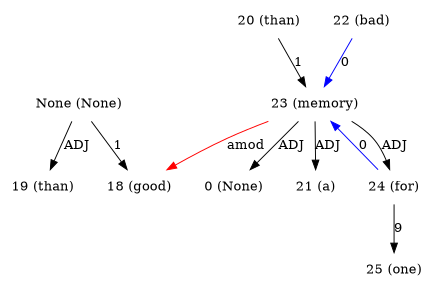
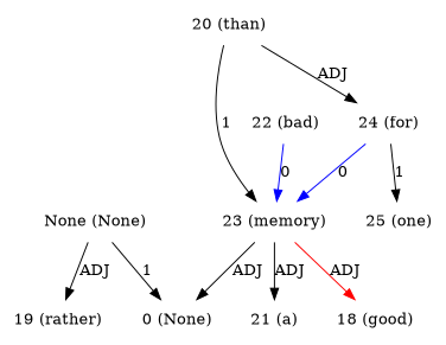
  digraph {
    node [shape=plaintext]
    edge [dir=forward]
    n1 [label="None (None)"]
    n2 [label="18 (good)"]
-   n3 [label="19 (than)"]
+   n3 [label="19 (rather)"]
    n4 [label="20 (than)"]
    n5 [label="23 (memory)"]
    n6 [label="0 (None)"]
    n7 [label="21 (a)"]
    n8 [label="24 (for)"]
    n9 [label="22 (bad)"]
    n10 [label="25 (one)"]
-   n1 -> n2 [label=1]
+   n1 -> n6 [label=1]
    n1 -> n3 [label=ADJ]
    n4 -> n5 [label=1]
-   n5 -> n2 [color=red label=amod]
+   n5 -> n2 [color=red label=ADJ]
    n5 -> n6 [label=ADJ]
    n5 -> n7 [label=ADJ]
-   n5 -> n8 [label=ADJ]
+   n4 -> n8 [label=ADJ]
    n8 -> n5 [color=blue label=0]
-   n8 -> n10 [label=9]
+   n8 -> n10 [label=1]
    n9 -> n5 [color=blue label=0]
  }
